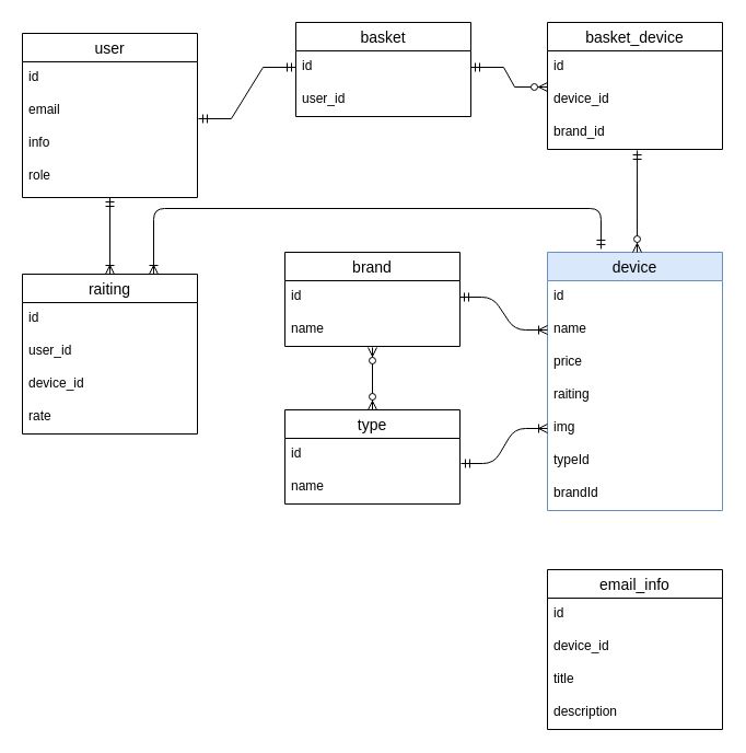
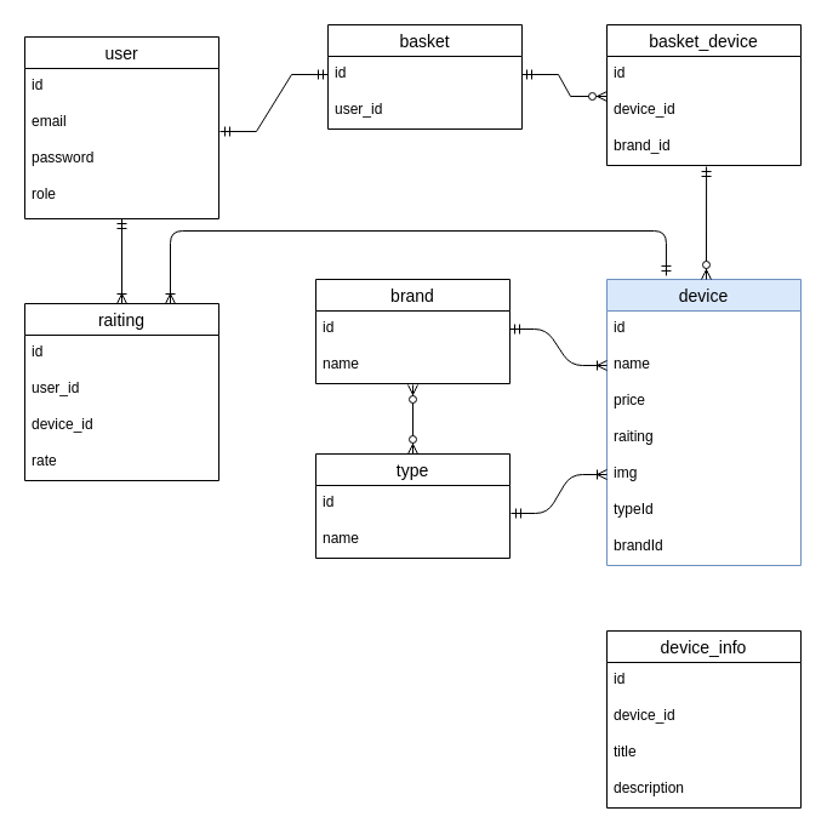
  <mxCell id="0" />
  <mxCell id="1" parent="0" />
  <mxCell id="2" value="user" style="swimlane;fontStyle=0;childLayout=stackLayout;horizontal=1;startSize=26;horizontalStack=0;resizeParent=1;resizeParentMax=0;resizeLast=0;collapsible=1;marginBottom=0;align=center;fontSize=14;" vertex="1" parent="1"><mxGeometry x="20" y="30" width="160" height="150" as="geometry" /></mxCell>
  <mxCell id="3" value="id" style="text;strokeColor=none;fillColor=none;spacingLeft=4;spacingRight=4;overflow=hidden;rotatable=0;points=[[0,0.5],[1,0.5]];portConstraint=eastwest;fontSize=12;" vertex="1" parent="2"><mxGeometry y="26" width="160" height="30" as="geometry" /></mxCell>
  <mxCell id="4" value="email" style="text;strokeColor=none;fillColor=none;spacingLeft=4;spacingRight=4;overflow=hidden;rotatable=0;points=[[0,0.5],[1,0.5]];portConstraint=eastwest;fontSize=12;" vertex="1" parent="2"><mxGeometry y="56" width="160" height="30" as="geometry" /></mxCell>
- <mxCell id="5" value="info" style="text;strokeColor=none;fillColor=none;spacingLeft=4;spacingRight=4;overflow=hidden;rotatable=0;points=[[0,0.5],[1,0.5]];portConstraint=eastwest;fontSize=12;" vertex="1" parent="2"><mxGeometry y="86" width="160" height="30" as="geometry" /></mxCell>
+ <mxCell id="5" value="password" style="text;strokeColor=none;fillColor=none;spacingLeft=4;spacingRight=4;overflow=hidden;rotatable=0;points=[[0,0.5],[1,0.5]];portConstraint=eastwest;fontSize=12;" vertex="1" parent="2"><mxGeometry y="86" width="160" height="30" as="geometry" /></mxCell>
  <mxCell id="6" value="role" style="text;strokeColor=none;fillColor=none;spacingLeft=4;spacingRight=4;overflow=hidden;rotatable=0;points=[[0,0.5],[1,0.5]];portConstraint=eastwest;fontSize=12;" vertex="1" parent="2"><mxGeometry y="116" width="160" height="34" as="geometry" /></mxCell>
  <mxCell id="7" value="basket" style="swimlane;fontStyle=0;childLayout=stackLayout;horizontal=1;startSize=26;horizontalStack=0;resizeParent=1;resizeParentMax=0;resizeLast=0;collapsible=1;marginBottom=0;align=center;fontSize=14;" vertex="1" parent="1"><mxGeometry x="270" y="20" width="160" height="86" as="geometry" /></mxCell>
  <mxCell id="8" value="id" style="text;strokeColor=none;fillColor=none;spacingLeft=4;spacingRight=4;overflow=hidden;rotatable=0;points=[[0,0.5],[1,0.5]];portConstraint=eastwest;fontSize=12;" vertex="1" parent="7"><mxGeometry y="26" width="160" height="30" as="geometry" /></mxCell>
  <mxCell id="9" value="user_id" style="text;strokeColor=none;fillColor=none;spacingLeft=4;spacingRight=4;overflow=hidden;rotatable=0;points=[[0,0.5],[1,0.5]];portConstraint=eastwest;fontSize=12;" vertex="1" parent="7"><mxGeometry y="56" width="160" height="30" as="geometry" /></mxCell>
  <mxCell id="10" value="" style="edgeStyle=entityRelationEdgeStyle;fontSize=12;html=1;endArrow=ERmandOne;startArrow=ERmandOne;rounded=0;exitX=1.006;exitY=0.733;exitDx=0;exitDy=0;exitPerimeter=0;" edge="1" parent="1" source="4" target="8"><mxGeometry width="100" height="100" relative="1" as="geometry"><mxPoint x="350" y="460" as="sourcePoint" /><mxPoint x="450" y="360" as="targetPoint" /></mxGeometry></mxCell>
  <mxCell id="11" value="basket_device" style="swimlane;fontStyle=0;childLayout=stackLayout;horizontal=1;startSize=26;horizontalStack=0;resizeParent=1;resizeParentMax=0;resizeLast=0;collapsible=1;marginBottom=0;align=center;fontSize=14;" vertex="1" parent="1"><mxGeometry x="500" y="20" width="160" height="116" as="geometry" /></mxCell>
  <mxCell id="12" value="id" style="text;strokeColor=none;fillColor=none;spacingLeft=4;spacingRight=4;overflow=hidden;rotatable=0;points=[[0,0.5],[1,0.5]];portConstraint=eastwest;fontSize=12;" vertex="1" parent="11"><mxGeometry y="26" width="160" height="30" as="geometry" /></mxCell>
  <mxCell id="13" value="device_id" style="text;strokeColor=none;fillColor=none;spacingLeft=4;spacingRight=4;overflow=hidden;rotatable=0;points=[[0,0.5],[1,0.5]];portConstraint=eastwest;fontSize=12;" vertex="1" parent="11"><mxGeometry y="56" width="160" height="30" as="geometry" /></mxCell>
  <mxCell id="14" value="brand_id" style="text;strokeColor=none;fillColor=none;spacingLeft=4;spacingRight=4;overflow=hidden;rotatable=0;points=[[0,0.5],[1,0.5]];portConstraint=eastwest;fontSize=12;" vertex="1" parent="11"><mxGeometry y="86" width="160" height="30" as="geometry" /></mxCell>
  <mxCell id="15" value="" style="edgeStyle=entityRelationEdgeStyle;fontSize=12;html=1;endArrow=ERzeroToMany;startArrow=ERmandOne;rounded=0;exitX=1;exitY=0.5;exitDx=0;exitDy=0;entryX=0;entryY=0.1;entryDx=0;entryDy=0;entryPerimeter=0;" edge="1" parent="1" source="8" target="13"><mxGeometry width="100" height="100" relative="1" as="geometry"><mxPoint x="350" y="460" as="sourcePoint" /><mxPoint x="450" y="360" as="targetPoint" /></mxGeometry></mxCell>
  <mxCell id="16" value="device" style="swimlane;fontStyle=0;childLayout=stackLayout;horizontal=1;startSize=26;horizontalStack=0;resizeParent=1;resizeParentMax=0;resizeLast=0;collapsible=1;marginBottom=0;align=center;fontSize=14;fillColor=#dae8fc;strokeColor=#6c8ebf;" vertex="1" parent="1"><mxGeometry x="500" y="230" width="160" height="236" as="geometry" /></mxCell>
  <mxCell id="17" value="id" style="text;strokeColor=none;fillColor=none;spacingLeft=4;spacingRight=4;overflow=hidden;rotatable=0;points=[[0,0.5],[1,0.5]];portConstraint=eastwest;fontSize=12;" vertex="1" parent="16"><mxGeometry y="26" width="160" height="30" as="geometry" /></mxCell>
  <mxCell id="18" value="name" style="text;strokeColor=none;fillColor=none;spacingLeft=4;spacingRight=4;overflow=hidden;rotatable=0;points=[[0,0.5],[1,0.5]];portConstraint=eastwest;fontSize=12;" vertex="1" parent="16"><mxGeometry y="56" width="160" height="30" as="geometry" /></mxCell>
  <mxCell id="19" value="price" style="text;strokeColor=none;fillColor=none;spacingLeft=4;spacingRight=4;overflow=hidden;rotatable=0;points=[[0,0.5],[1,0.5]];portConstraint=eastwest;fontSize=12;" vertex="1" parent="16"><mxGeometry y="86" width="160" height="30" as="geometry" /></mxCell>
  <mxCell id="20" value="raiting" style="text;strokeColor=none;fillColor=none;spacingLeft=4;spacingRight=4;overflow=hidden;rotatable=0;points=[[0,0.5],[1,0.5]];portConstraint=eastwest;fontSize=12;" vertex="1" parent="16"><mxGeometry y="116" width="160" height="30" as="geometry" /></mxCell>
  <mxCell id="21" value="img" style="text;strokeColor=none;fillColor=none;spacingLeft=4;spacingRight=4;overflow=hidden;rotatable=0;points=[[0,0.5],[1,0.5]];portConstraint=eastwest;fontSize=12;" vertex="1" parent="16"><mxGeometry y="146" width="160" height="30" as="geometry" /></mxCell>
  <mxCell id="22" value="typeId" style="text;strokeColor=none;fillColor=none;spacingLeft=4;spacingRight=4;overflow=hidden;rotatable=0;points=[[0,0.5],[1,0.5]];portConstraint=eastwest;fontSize=12;" vertex="1" parent="16"><mxGeometry y="176" width="160" height="30" as="geometry" /></mxCell>
  <mxCell id="23" value="brandId" style="text;strokeColor=none;fillColor=none;spacingLeft=4;spacingRight=4;overflow=hidden;rotatable=0;points=[[0,0.5],[1,0.5]];portConstraint=eastwest;fontSize=12;" vertex="1" parent="16"><mxGeometry y="206" width="160" height="30" as="geometry" /></mxCell>
  <mxCell id="24" value="" style="fontSize=12;html=1;endArrow=ERzeroToMany;startArrow=ERmandOne;rounded=0;exitX=0.513;exitY=1.033;exitDx=0;exitDy=0;exitPerimeter=0;" edge="1" parent="1" source="14"><mxGeometry width="100" height="100" relative="1" as="geometry"><mxPoint x="560" y="160" as="sourcePoint" /><mxPoint x="582" y="230" as="targetPoint" /><Array as="points"><mxPoint x="582" y="220" /></Array></mxGeometry></mxCell>
  <mxCell id="25" value="brand" style="swimlane;fontStyle=0;childLayout=stackLayout;horizontal=1;startSize=26;horizontalStack=0;resizeParent=1;resizeParentMax=0;resizeLast=0;collapsible=1;marginBottom=0;align=center;fontSize=14;" vertex="1" parent="1"><mxGeometry x="260" y="230" width="160" height="86" as="geometry" /></mxCell>
  <mxCell id="26" value="id" style="text;strokeColor=none;fillColor=none;spacingLeft=4;spacingRight=4;overflow=hidden;rotatable=0;points=[[0,0.5],[1,0.5]];portConstraint=eastwest;fontSize=12;" vertex="1" parent="25"><mxGeometry y="26" width="160" height="30" as="geometry" /></mxCell>
  <mxCell id="27" value="name" style="text;strokeColor=none;fillColor=none;spacingLeft=4;spacingRight=4;overflow=hidden;rotatable=0;points=[[0,0.5],[1,0.5]];portConstraint=eastwest;fontSize=12;" vertex="1" parent="25"><mxGeometry y="56" width="160" height="30" as="geometry" /></mxCell>
  <mxCell id="28" value="type" style="swimlane;fontStyle=0;childLayout=stackLayout;horizontal=1;startSize=26;horizontalStack=0;resizeParent=1;resizeParentMax=0;resizeLast=0;collapsible=1;marginBottom=0;align=center;fontSize=14;" vertex="1" parent="1"><mxGeometry x="260" y="374" width="160" height="86" as="geometry" /></mxCell>
  <mxCell id="29" value="id" style="text;strokeColor=none;fillColor=none;spacingLeft=4;spacingRight=4;overflow=hidden;rotatable=0;points=[[0,0.5],[1,0.5]];portConstraint=eastwest;fontSize=12;" vertex="1" parent="28"><mxGeometry y="26" width="160" height="30" as="geometry" /></mxCell>
  <mxCell id="30" value="name" style="text;strokeColor=none;fillColor=none;spacingLeft=4;spacingRight=4;overflow=hidden;rotatable=0;points=[[0,0.5],[1,0.5]];portConstraint=eastwest;fontSize=12;" vertex="1" parent="28"><mxGeometry y="56" width="160" height="30" as="geometry" /></mxCell>
  <mxCell id="31" value="" style="fontSize=12;html=1;endArrow=ERzeroToMany;endFill=1;startArrow=ERzeroToMany;rounded=1;exitX=0.5;exitY=0;exitDx=0;exitDy=0;entryX=0.5;entryY=1.033;entryDx=0;entryDy=0;entryPerimeter=0;" edge="1" parent="1" source="28" target="27"><mxGeometry width="100" height="100" relative="1" as="geometry"><mxPoint x="350" y="400" as="sourcePoint" /><mxPoint x="450" y="300" as="targetPoint" /></mxGeometry></mxCell>
  <mxCell id="32" value="" style="edgeStyle=entityRelationEdgeStyle;fontSize=12;html=1;endArrow=ERoneToMany;startArrow=ERmandOne;rounded=1;exitX=1;exitY=0.5;exitDx=0;exitDy=0;entryX=0;entryY=0.5;entryDx=0;entryDy=0;" edge="1" parent="1" source="26" target="18"><mxGeometry width="100" height="100" relative="1" as="geometry"><mxPoint x="350" y="400" as="sourcePoint" /><mxPoint x="450" y="300" as="targetPoint" /></mxGeometry></mxCell>
  <mxCell id="33" value="" style="edgeStyle=entityRelationEdgeStyle;fontSize=12;html=1;endArrow=ERoneToMany;startArrow=ERmandOne;rounded=1;exitX=1.006;exitY=0.767;exitDx=0;exitDy=0;entryX=0;entryY=0.5;entryDx=0;entryDy=0;exitPerimeter=0;" edge="1" parent="1" source="29" target="21"><mxGeometry width="100" height="100" relative="1" as="geometry"><mxPoint x="430" y="281" as="sourcePoint" /><mxPoint x="510" y="311" as="targetPoint" /></mxGeometry></mxCell>
- <mxCell id="34" value="email_info" style="swimlane;fontStyle=0;childLayout=stackLayout;horizontal=1;startSize=26;horizontalStack=0;resizeParent=1;resizeParentMax=0;resizeLast=0;collapsible=1;marginBottom=0;align=center;fontSize=14;" vertex="1" parent="1"><mxGeometry x="500" y="520" width="160" height="146" as="geometry" /></mxCell>
+ <mxCell id="34" value="device_info" style="swimlane;fontStyle=0;childLayout=stackLayout;horizontal=1;startSize=26;horizontalStack=0;resizeParent=1;resizeParentMax=0;resizeLast=0;collapsible=1;marginBottom=0;align=center;fontSize=14;" vertex="1" parent="1"><mxGeometry x="500" y="520" width="160" height="146" as="geometry" /></mxCell>
  <mxCell id="35" value="id" style="text;strokeColor=none;fillColor=none;spacingLeft=4;spacingRight=4;overflow=hidden;rotatable=0;points=[[0,0.5],[1,0.5]];portConstraint=eastwest;fontSize=12;" vertex="1" parent="34"><mxGeometry y="26" width="160" height="30" as="geometry" /></mxCell>
  <mxCell id="36" value="device_id" style="text;strokeColor=none;fillColor=none;spacingLeft=4;spacingRight=4;overflow=hidden;rotatable=0;points=[[0,0.5],[1,0.5]];portConstraint=eastwest;fontSize=12;" vertex="1" parent="34"><mxGeometry y="56" width="160" height="30" as="geometry" /></mxCell>
  <mxCell id="37" value="title" style="text;strokeColor=none;fillColor=none;spacingLeft=4;spacingRight=4;overflow=hidden;rotatable=0;points=[[0,0.5],[1,0.5]];portConstraint=eastwest;fontSize=12;" vertex="1" parent="34"><mxGeometry y="86" width="160" height="30" as="geometry" /></mxCell>
  <mxCell id="38" value="description" style="text;strokeColor=none;fillColor=none;spacingLeft=4;spacingRight=4;overflow=hidden;rotatable=0;points=[[0,0.5],[1,0.5]];portConstraint=eastwest;fontSize=12;" vertex="1" parent="34"><mxGeometry y="116" width="160" height="30" as="geometry" /></mxCell>
  <mxCell id="39" value="raiting" style="swimlane;fontStyle=0;childLayout=stackLayout;horizontal=1;startSize=26;horizontalStack=0;resizeParent=1;resizeParentMax=0;resizeLast=0;collapsible=1;marginBottom=0;align=center;fontSize=14;" vertex="1" parent="1"><mxGeometry x="20" y="250" width="160" height="146" as="geometry" /></mxCell>
  <mxCell id="40" value="id" style="text;strokeColor=none;fillColor=none;spacingLeft=4;spacingRight=4;overflow=hidden;rotatable=0;points=[[0,0.5],[1,0.5]];portConstraint=eastwest;fontSize=12;" vertex="1" parent="39"><mxGeometry y="26" width="160" height="30" as="geometry" /></mxCell>
  <mxCell id="41" value="user_id" style="text;strokeColor=none;fillColor=none;spacingLeft=4;spacingRight=4;overflow=hidden;rotatable=0;points=[[0,0.5],[1,0.5]];portConstraint=eastwest;fontSize=12;" vertex="1" parent="39"><mxGeometry y="56" width="160" height="30" as="geometry" /></mxCell>
  <mxCell id="42" value="device_id" style="text;strokeColor=none;fillColor=none;spacingLeft=4;spacingRight=4;overflow=hidden;rotatable=0;points=[[0,0.5],[1,0.5]];portConstraint=eastwest;fontSize=12;" vertex="1" parent="39"><mxGeometry y="86" width="160" height="30" as="geometry" /></mxCell>
  <mxCell id="43" value="rate" style="text;strokeColor=none;fillColor=none;spacingLeft=4;spacingRight=4;overflow=hidden;rotatable=0;points=[[0,0.5],[1,0.5]];portConstraint=eastwest;fontSize=12;" vertex="1" parent="39"><mxGeometry y="116" width="160" height="30" as="geometry" /></mxCell>
  <mxCell id="44" value="" style="fontSize=12;html=1;endArrow=ERoneToMany;startArrow=ERmandOne;rounded=1;entryX=0.5;entryY=0;entryDx=0;entryDy=0;exitX=0.5;exitY=1;exitDx=0;exitDy=0;exitPerimeter=0;" edge="1" parent="1" source="6" target="39"><mxGeometry width="100" height="100" relative="1" as="geometry"><mxPoint x="100" y="170" as="sourcePoint" /><mxPoint x="100" y="211" as="targetPoint" /></mxGeometry></mxCell>
  <mxCell id="45" value="" style="edgeStyle=elbowEdgeStyle;fontSize=12;html=1;endArrow=ERoneToMany;startArrow=ERmandOne;rounded=1;exitX=0.306;exitY=-0.013;exitDx=0;exitDy=0;exitPerimeter=0;entryX=0.75;entryY=0;entryDx=0;entryDy=0;" edge="1" parent="1" source="16" target="39"><mxGeometry width="100" height="100" relative="1" as="geometry"><mxPoint x="350" y="460" as="sourcePoint" /><mxPoint x="450" y="360" as="targetPoint" /><Array as="points"><mxPoint x="300" y="190" /></Array></mxGeometry></mxCell>
